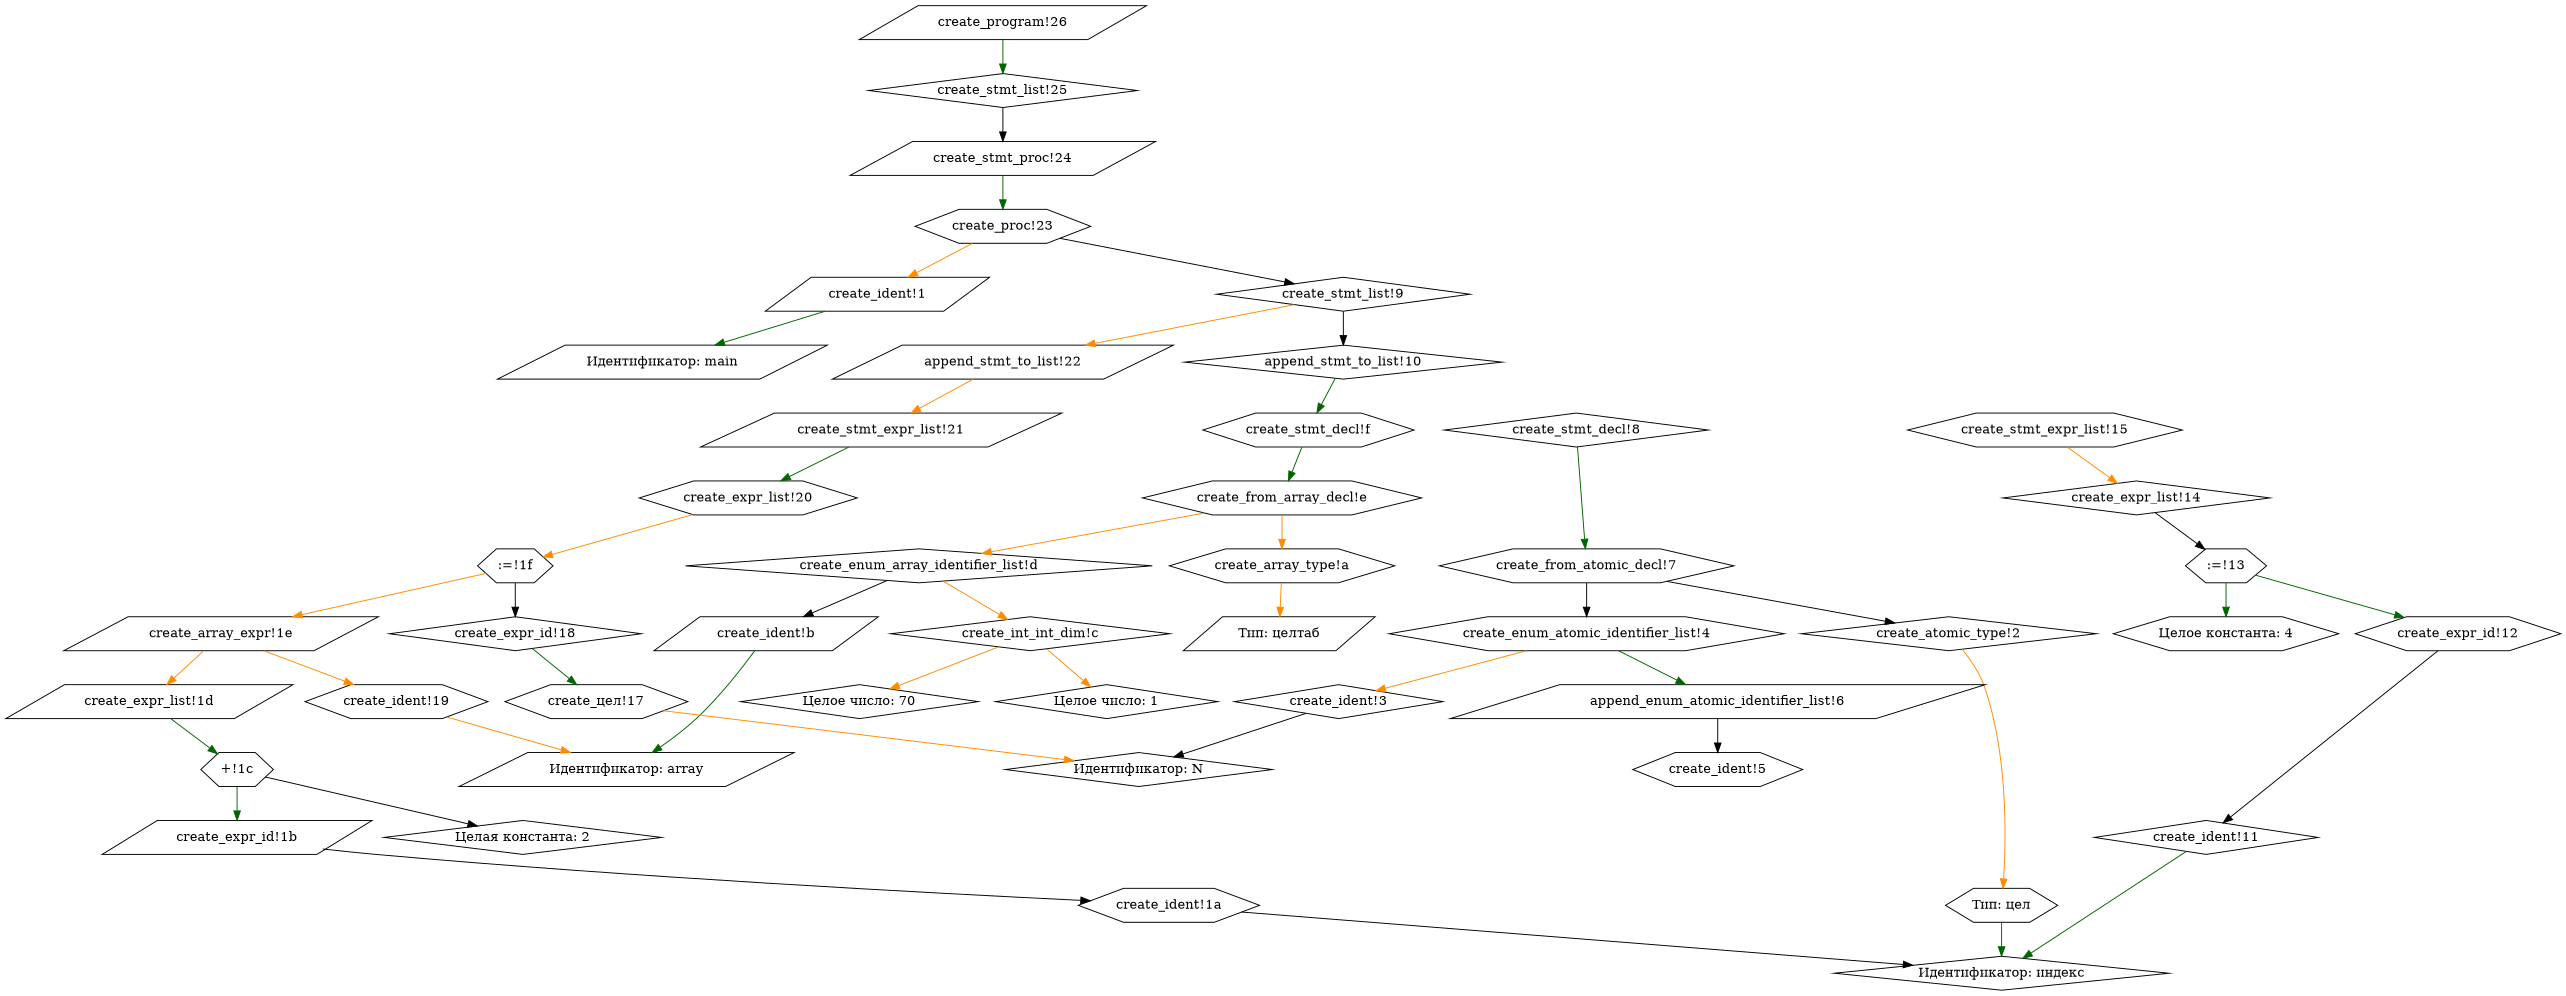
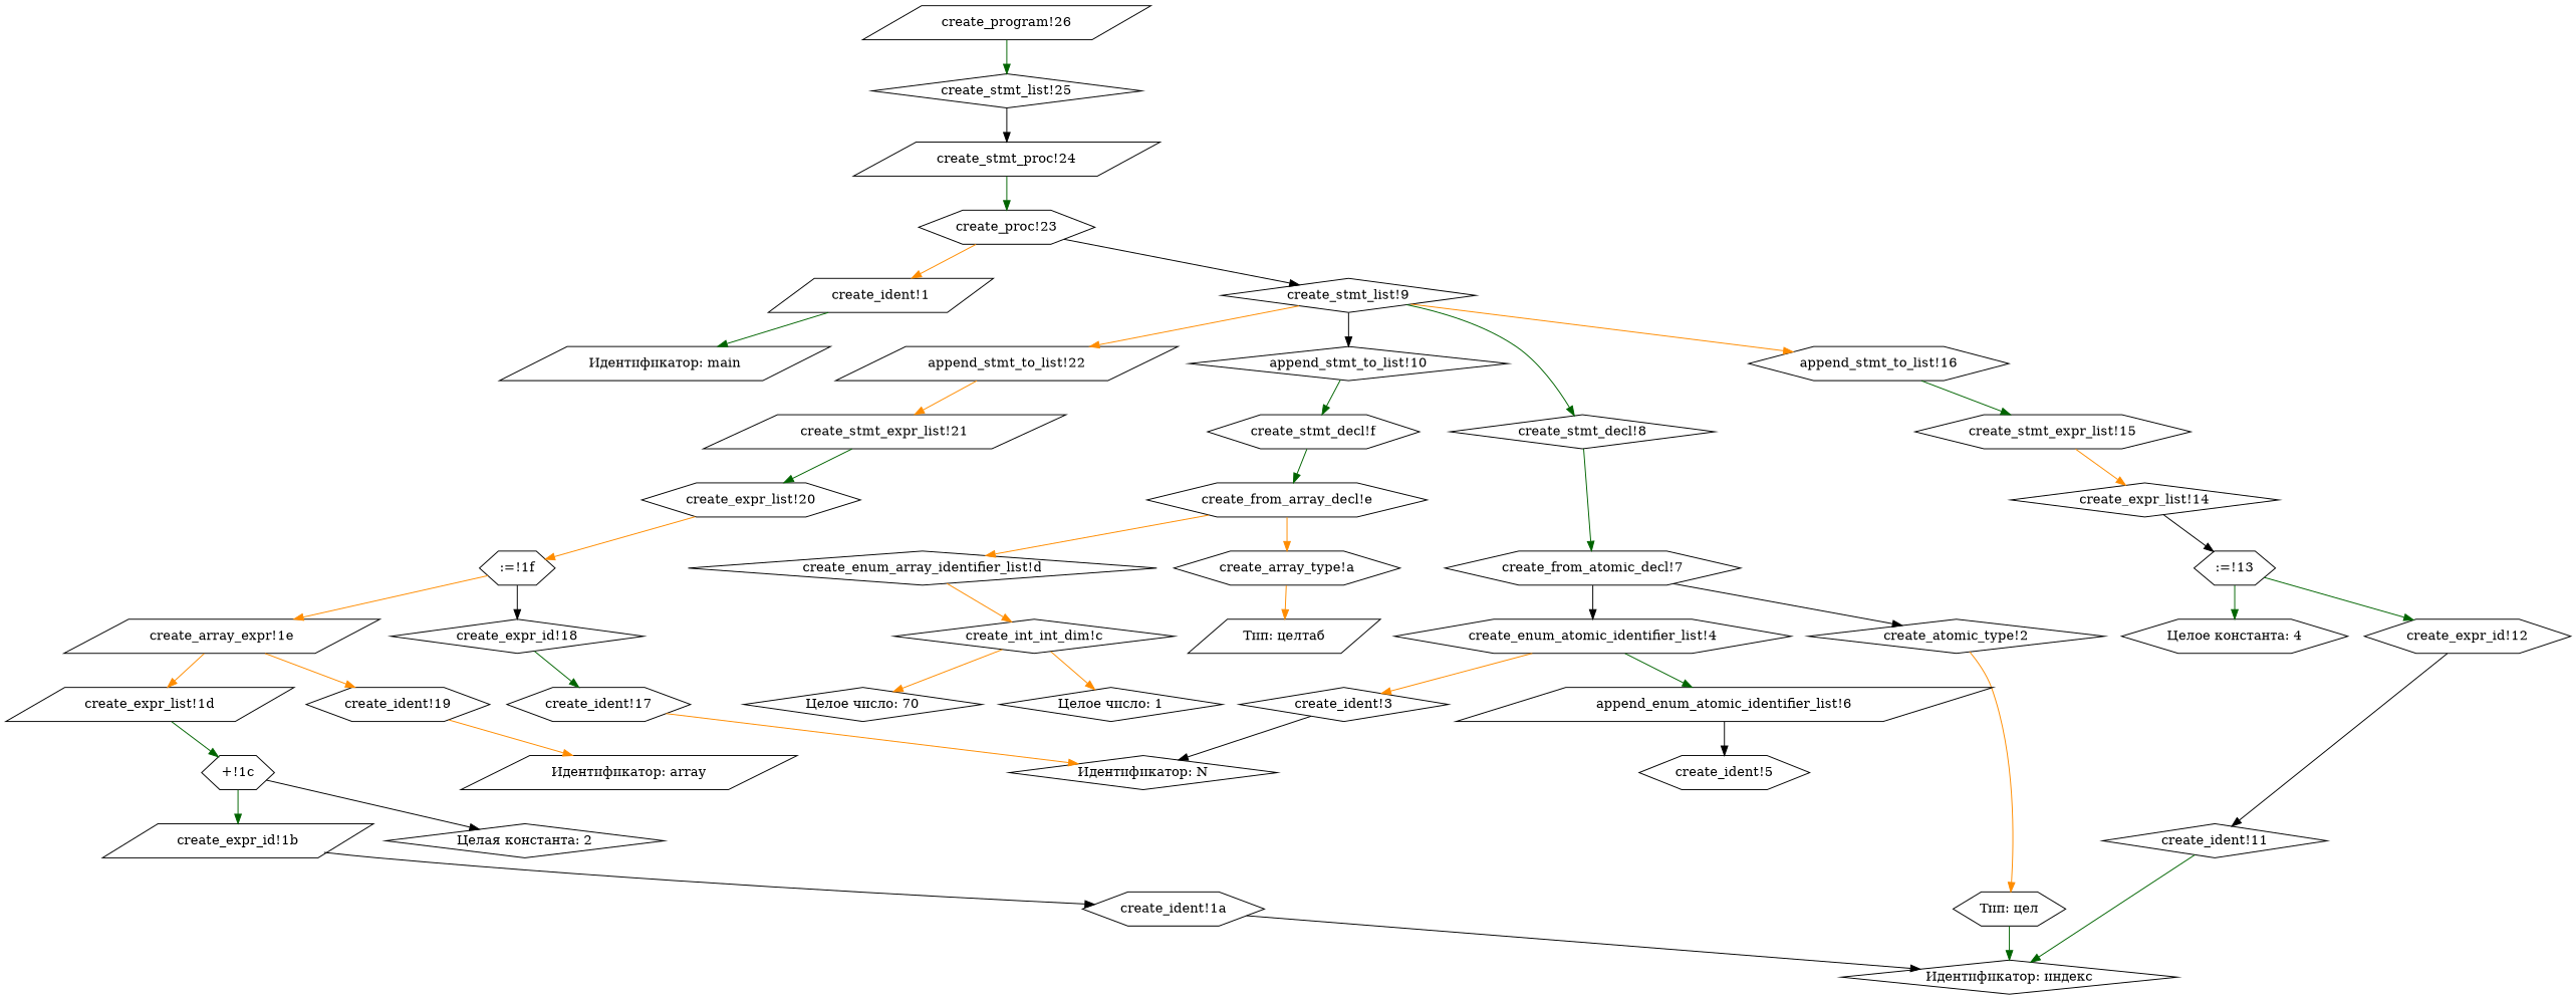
  digraph {
    node [shape=hexagon]
    edge [color=darkorange]
    "create_ident!1" [shape=parallelogram]
    "Идентификатор: main" [shape=parallelogram]
    "create_atomic_type!2" [shape=diamond]
    "Тип: цел"
    "Идентификатор: индекс" [shape=diamond]
    "create_ident!3" [shape=diamond]
    "Идентификатор: N" [shape=diamond]
    "create_enum_atomic_identifier_list!4"
    "append_enum_atomic_identifier_list!6" [shape=parallelogram]
    "create_ident!5"
    "create_from_atomic_decl!7"
    "create_stmt_decl!8" [shape=diamond]
    "create_stmt_list!9" [shape=diamond]
    "append_stmt_to_list!10" [shape=diamond]
+   "append_stmt_to_list!16"
    "append_stmt_to_list!22" [shape=parallelogram]
    "create_stmt_decl!f"
    "create_stmt_expr_list!15"
    "create_stmt_expr_list!21" [shape=parallelogram]
    "Тип: целтаб" [shape=parallelogram]
    "create_array_type!a"
-   "create_ident!b" [shape=parallelogram]
    "Идентификатор: array" [shape=parallelogram]
    "create_int_int_dim!c" [shape=diamond]
    "Целое число: 1" [shape=diamond]
    n26 [label="Целое число: 70" shape=diamond]
    "create_enum_array_identifier_list!d" [shape=diamond]
    "create_from_array_decl!e"
    "create_ident!11" [shape=diamond]
    "create_expr_id!12"
    ":=!13"
    n32 [label="Целое константа: 4"]
    "create_expr_list!14" [shape=diamond]
-   "create_ident!17" [label="create_цел!17"]
+   "create_ident!17"
    "create_expr_id!18" [shape=diamond]
    "create_ident!19"
    "create_ident!1a"
    "create_expr_id!1b" [shape=parallelogram]
    "+!1c"
    "Целая константа: 2" [shape=diamond]
    "create_expr_list!1d" [shape=parallelogram]
    "create_array_expr!1e" [shape=parallelogram]
    ":=!1f"
    "create_expr_list!20"
    "create_proc!23"
    "create_stmt_proc!24" [shape=parallelogram]
    "create_stmt_list!25" [shape=diamond]
    "create_program!26" [shape=parallelogram]
    "create_ident!1" -> "Идентификатор: main" [color=darkgreen]
    "create_atomic_type!2" -> "Тип: цел"
    "Тип: цел" -> "Идентификатор: индекс" [color=darkgreen]
    "create_ident!3" -> "Идентификатор: N" [color=black]
    "create_enum_atomic_identifier_list!4" -> "create_ident!3"
    "create_enum_atomic_identifier_list!4" -> "append_enum_atomic_identifier_list!6" [color=darkgreen]
    "append_enum_atomic_identifier_list!6" -> "create_ident!5" [color=black]
    "create_from_atomic_decl!7" -> "create_atomic_type!2" [color=black]
    "create_from_atomic_decl!7" -> "create_enum_atomic_identifier_list!4" [color=black]
    "create_stmt_decl!8" -> "create_from_atomic_decl!7" [color=darkgreen]
+   "create_stmt_list!9" -> "create_stmt_decl!8" [color=darkgreen]
    "create_stmt_list!9" -> "append_stmt_to_list!10" [color=black]
+   "create_stmt_list!9" -> "append_stmt_to_list!16"
    "create_stmt_list!9" -> "append_stmt_to_list!22"
    "append_stmt_to_list!10" -> "create_stmt_decl!f" [color=darkgreen]
+   "append_stmt_to_list!16" -> "create_stmt_expr_list!15" [color=darkgreen]
    "append_stmt_to_list!22" -> "create_stmt_expr_list!21"
    "create_stmt_decl!f" -> "create_from_array_decl!e" [color=darkgreen]
    "create_stmt_expr_list!15" -> "create_expr_list!14"
    "create_stmt_expr_list!21" -> "create_expr_list!20" [color=darkgreen]
    "create_array_type!a" -> "Тип: целтаб"
-   "create_ident!b" -> "Идентификатор: array" [color=darkgreen]
    "create_int_int_dim!c" -> "Целое число: 1"
    "create_int_int_dim!c" -> n26
-   "create_enum_array_identifier_list!d" -> "create_ident!b" [color=black]
    "create_enum_array_identifier_list!d" -> "create_int_int_dim!c"
    "create_from_array_decl!e" -> "create_array_type!a"
    "create_from_array_decl!e" -> "create_enum_array_identifier_list!d"
    "create_ident!11" -> "Идентификатор: индекс" [color=darkgreen]
    "create_expr_id!12" -> "create_ident!11" [color=black]
    ":=!13" -> "create_expr_id!12" [color=darkgreen]
    ":=!13" -> n32 [color=darkgreen]
    "create_expr_list!14" -> ":=!13" [color=black]
    "create_ident!17" -> "Идентификатор: N"
    "create_expr_id!18" -> "create_ident!17" [color=darkgreen]
    "create_ident!19" -> "Идентификатор: array"
    "create_ident!1a" -> "Идентификатор: индекс" [color=black]
    "create_expr_id!1b" -> "create_ident!1a" [color=black]
    "+!1c" -> "create_expr_id!1b" [color=darkgreen]
    "+!1c" -> "Целая константа: 2" [color=black]
    "create_expr_list!1d" -> "+!1c" [color=darkgreen]
    "create_array_expr!1e" -> "create_ident!19"
    "create_array_expr!1e" -> "create_expr_list!1d"
    ":=!1f" -> "create_expr_id!18" [color=black]
    ":=!1f" -> "create_array_expr!1e"
    "create_expr_list!20" -> ":=!1f"
    "create_proc!23" -> "create_ident!1"
    "create_proc!23" -> "create_stmt_list!9" [color=black]
    "create_stmt_proc!24" -> "create_proc!23" [color=darkgreen]
    "create_stmt_list!25" -> "create_stmt_proc!24" [color=black]
    "create_program!26" -> "create_stmt_list!25" [color=darkgreen]
  }
